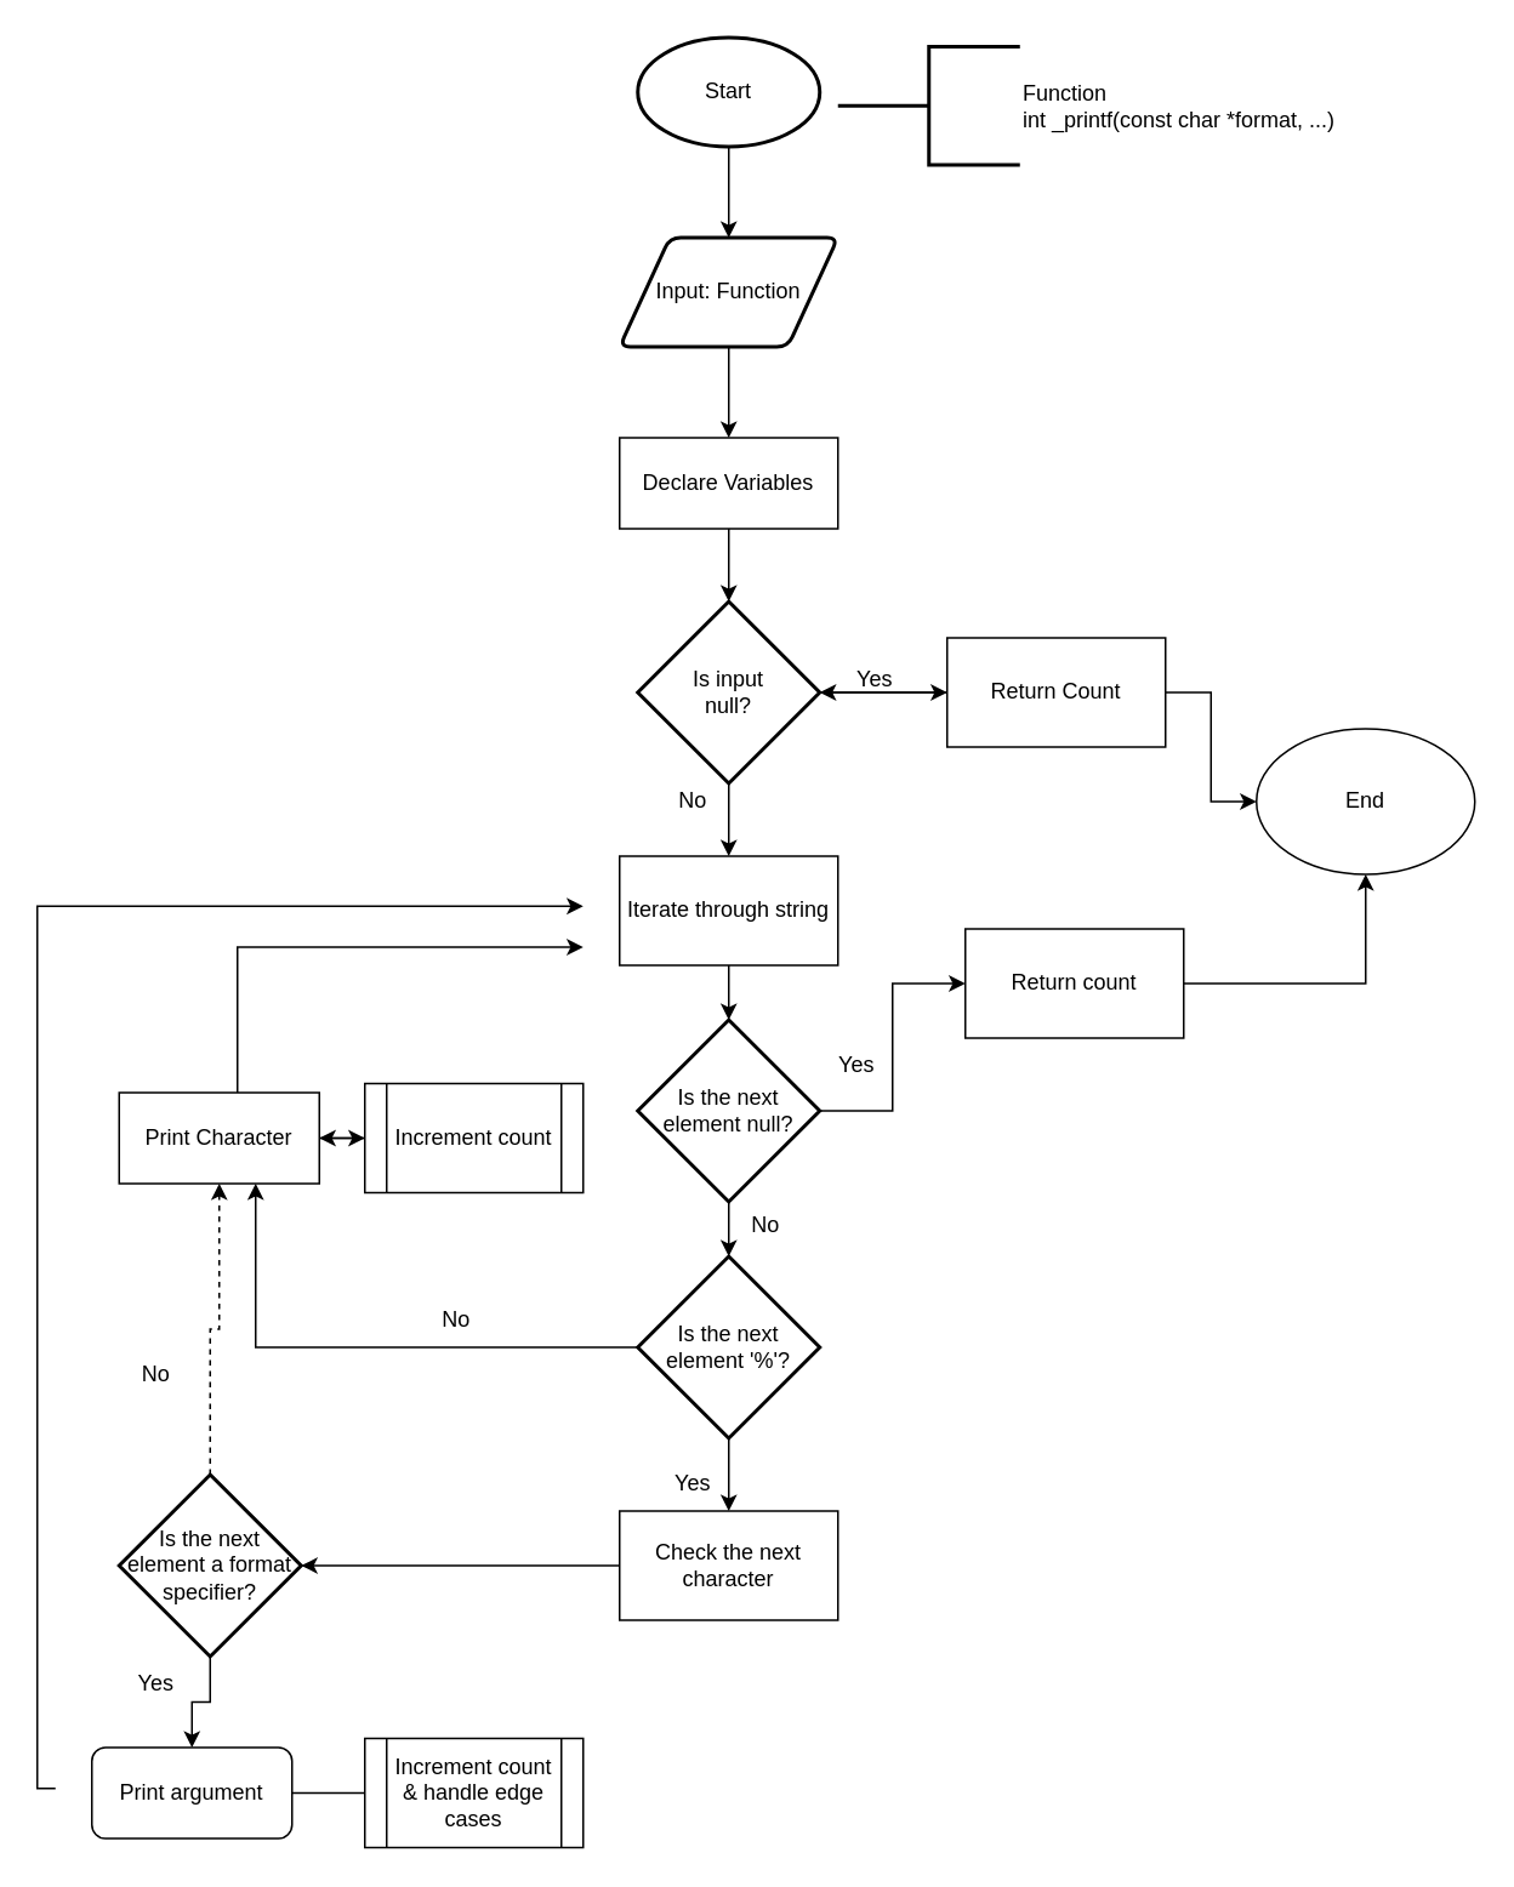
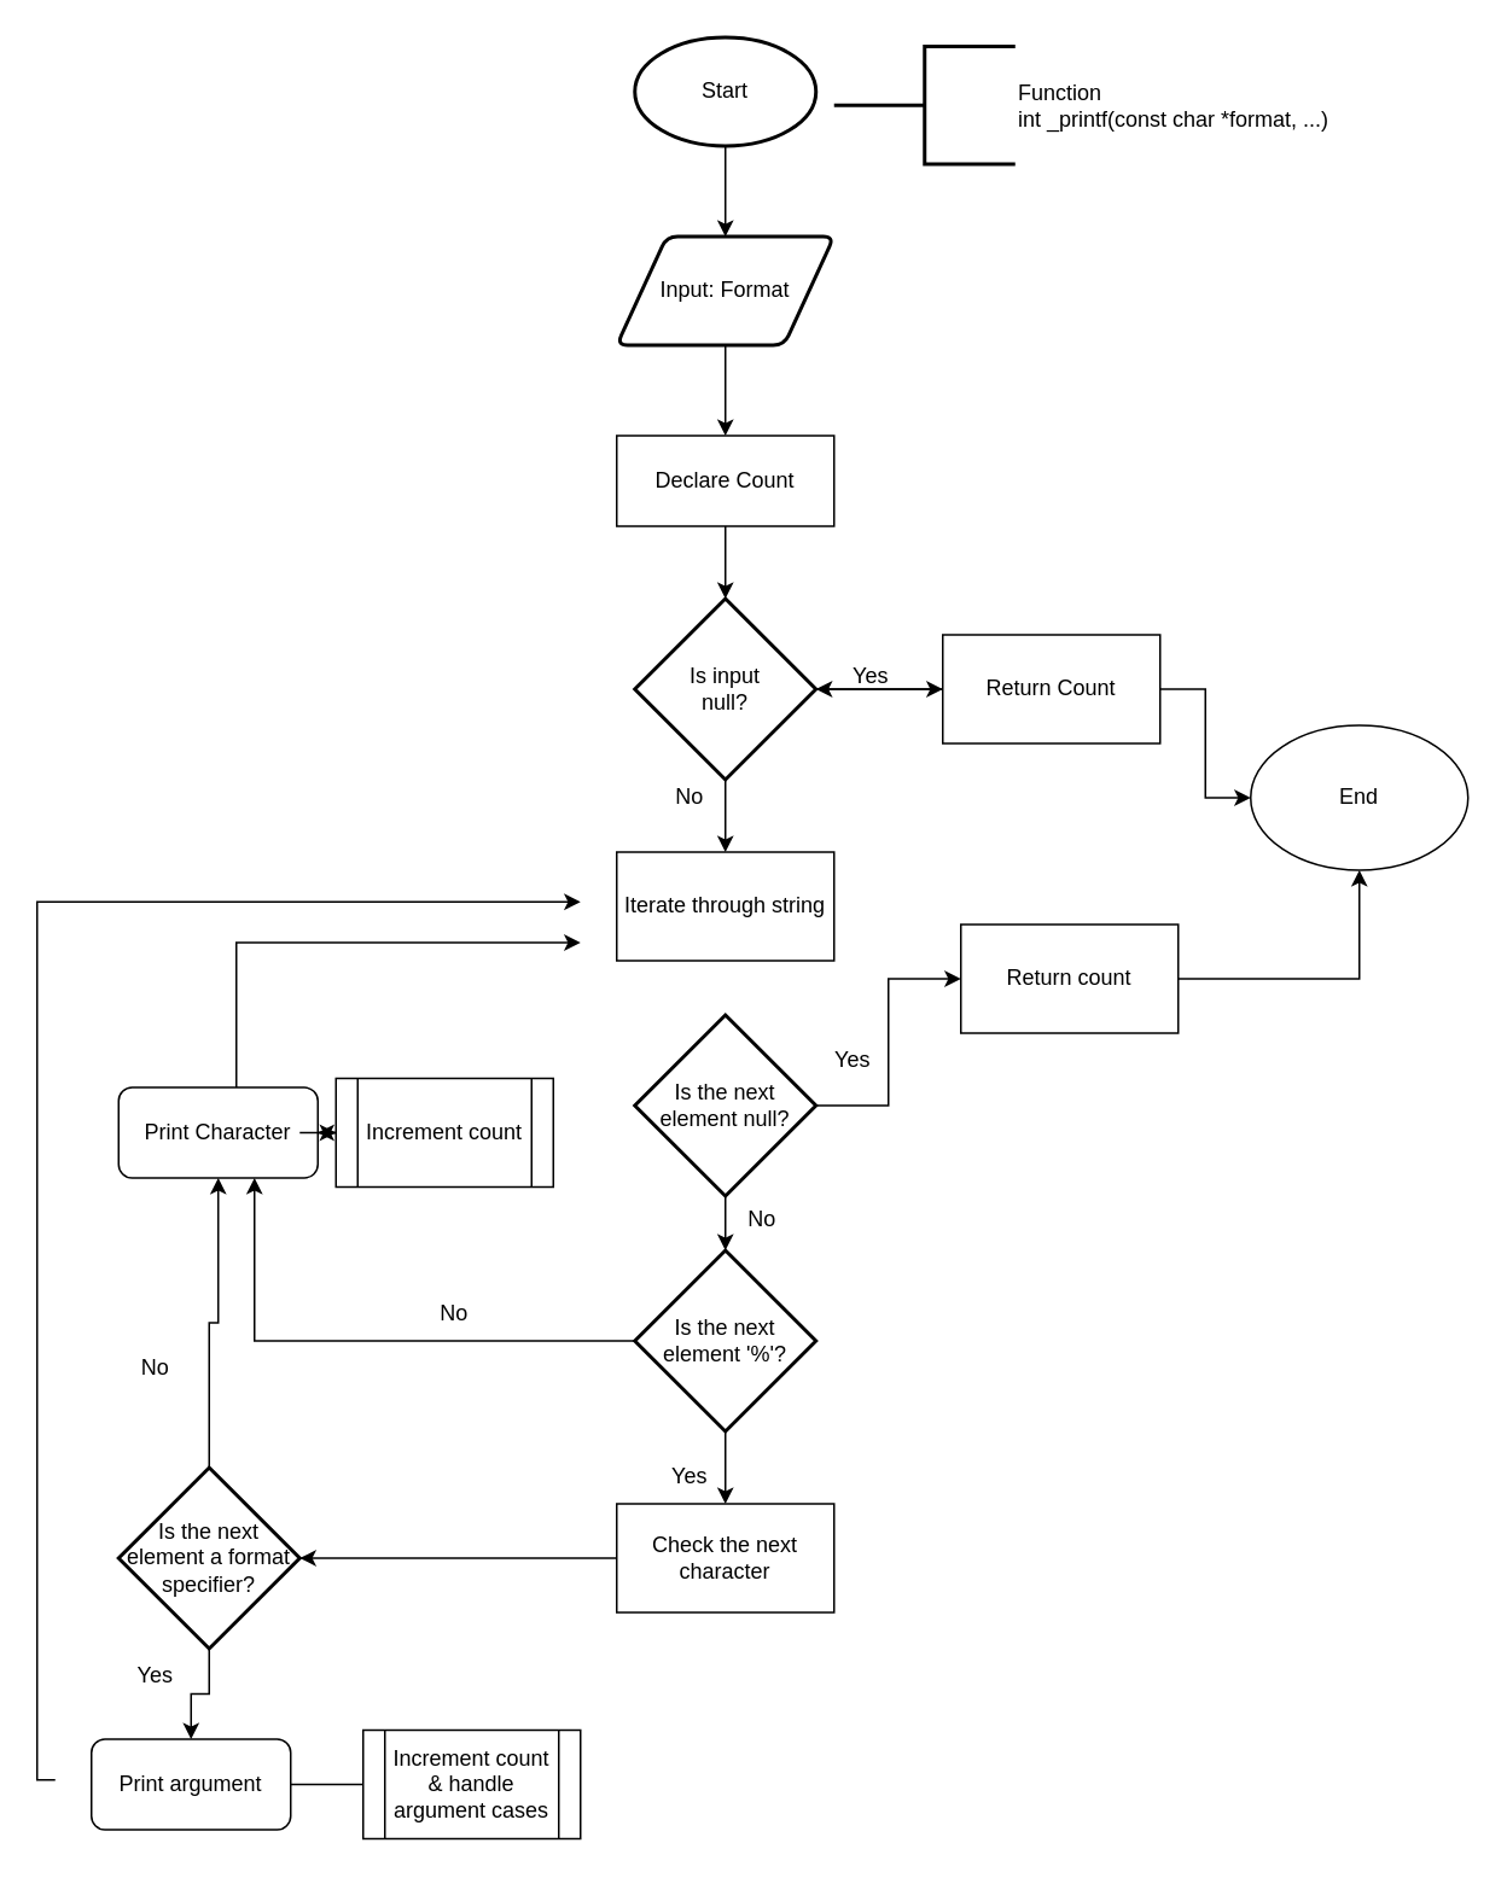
  <mxCell id="0" />
  <mxCell id="1" parent="0" />
  <mxCell id="2" value="" style="edgeStyle=orthogonalEdgeStyle;rounded=0;orthogonalLoop=1;jettySize=auto;html=1;" edge="1" parent="1" source="3" target="6"><mxGeometry relative="1" as="geometry" /></mxCell>
  <mxCell id="3" value="Start" style="strokeWidth=2;html=1;shape=mxgraph.flowchart.start_1;whiteSpace=wrap;" vertex="1" parent="1"><mxGeometry x="350" y="20" width="100" height="60" as="geometry" /></mxCell>
  <mxCell id="4" value="Function&lt;br&gt;int&amp;nbsp;_printf(const char *format, ...)" style="strokeWidth=2;html=1;shape=mxgraph.flowchart.annotation_2;align=left;labelPosition=right;pointerEvents=1;direction=east;" vertex="1" parent="1"><mxGeometry x="460" y="25" width="100" height="65" as="geometry" /></mxCell>
  <mxCell id="5" value="" style="edgeStyle=orthogonalEdgeStyle;rounded=0;orthogonalLoop=1;jettySize=auto;html=1;" edge="1" parent="1" source="6" target="8"><mxGeometry relative="1" as="geometry" /></mxCell>
- <mxCell id="6" value="Input: Function" style="shape=parallelogram;html=1;strokeWidth=2;perimeter=parallelogramPerimeter;whiteSpace=wrap;rounded=1;arcSize=12;size=0.23;" vertex="1" parent="1"><mxGeometry x="340" y="130" width="120" height="60" as="geometry" /></mxCell>
+ <mxCell id="6" value="Input: Format" style="shape=parallelogram;html=1;strokeWidth=2;perimeter=parallelogramPerimeter;whiteSpace=wrap;rounded=1;arcSize=12;size=0.23;" vertex="1" parent="1"><mxGeometry x="340" y="130" width="120" height="60" as="geometry" /></mxCell>
  <mxCell id="7" value="" style="edgeStyle=orthogonalEdgeStyle;rounded=0;orthogonalLoop=1;jettySize=auto;html=1;" edge="1" parent="1" source="8" target="11"><mxGeometry relative="1" as="geometry" /></mxCell>
- <mxCell id="8" value="Declare Variables" style="rounded=0;whiteSpace=wrap;html=1;" vertex="1" parent="1"><mxGeometry x="340" y="240" width="120" height="50" as="geometry" /></mxCell>
+ <mxCell id="8" value="Declare Count" style="rounded=0;whiteSpace=wrap;html=1;" vertex="1" parent="1"><mxGeometry x="340" y="240" width="120" height="50" as="geometry" /></mxCell>
  <mxCell id="9" value="" style="edgeStyle=orthogonalEdgeStyle;rounded=0;orthogonalLoop=1;jettySize=auto;html=1;" edge="1" parent="1" source="11" target="14"><mxGeometry relative="1" as="geometry" /></mxCell>
  <mxCell id="10" value="" style="edgeStyle=orthogonalEdgeStyle;rounded=0;orthogonalLoop=1;jettySize=auto;html=1;" edge="1" parent="1" source="11" target="18"><mxGeometry relative="1" as="geometry" /></mxCell>
  <mxCell id="11" value="Is input &lt;br&gt;null?" style="strokeWidth=2;html=1;shape=mxgraph.flowchart.decision;whiteSpace=wrap;" vertex="1" parent="1"><mxGeometry x="350" y="330" width="100" height="100" as="geometry" /></mxCell>
  <mxCell id="12" value="" style="edgeStyle=orthogonalEdgeStyle;rounded=0;orthogonalLoop=1;jettySize=auto;html=1;" edge="1" parent="1" source="14" target="11"><mxGeometry relative="1" as="geometry" /></mxCell>
  <mxCell id="13" value="" style="edgeStyle=orthogonalEdgeStyle;rounded=0;orthogonalLoop=1;jettySize=auto;html=1;" edge="1" parent="1" source="14" target="16"><mxGeometry relative="1" as="geometry" /></mxCell>
  <mxCell id="14" value="Return Count" style="rounded=0;whiteSpace=wrap;html=1;" vertex="1" parent="1"><mxGeometry x="520" y="350" width="120" height="60" as="geometry" /></mxCell>
  <mxCell id="15" value="Yes" style="text;html=1;align=center;verticalAlign=middle;resizable=0;points=[];autosize=1;strokeColor=none;fillColor=none;" vertex="1" parent="1"><mxGeometry x="460" y="358" width="40" height="30" as="geometry" /></mxCell>
  <mxCell id="16" value="End" style="ellipse;whiteSpace=wrap;html=1;" vertex="1" parent="1"><mxGeometry x="690" y="400" width="120" height="80" as="geometry" /></mxCell>
- <mxCell id="17" value="" style="edgeStyle=orthogonalEdgeStyle;rounded=0;orthogonalLoop=1;jettySize=auto;html=1;" edge="1" parent="1" source="18" target="22"><mxGeometry relative="1" as="geometry" /></mxCell>
  <mxCell id="18" value="Iterate through string" style="rounded=0;whiteSpace=wrap;html=1;" vertex="1" parent="1"><mxGeometry x="340" y="470" width="120" height="60" as="geometry" /></mxCell>
  <mxCell id="19" value="No" style="text;html=1;align=center;verticalAlign=middle;resizable=0;points=[];autosize=1;strokeColor=none;fillColor=none;" vertex="1" parent="1"><mxGeometry x="360" y="425" width="40" height="30" as="geometry" /></mxCell>
  <mxCell id="20" value="" style="edgeStyle=orthogonalEdgeStyle;rounded=0;orthogonalLoop=1;jettySize=auto;html=1;" edge="1" parent="1" source="22" target="24"><mxGeometry relative="1" as="geometry" /></mxCell>
  <mxCell id="21" value="" style="edgeStyle=orthogonalEdgeStyle;rounded=0;orthogonalLoop=1;jettySize=auto;html=1;" edge="1" parent="1" source="22" target="28"><mxGeometry relative="1" as="geometry" /></mxCell>
  <mxCell id="22" value="Is the next element null?" style="strokeWidth=2;html=1;shape=mxgraph.flowchart.decision;whiteSpace=wrap;" vertex="1" parent="1"><mxGeometry x="350" y="560" width="100" height="100" as="geometry" /></mxCell>
  <mxCell id="23" value="" style="edgeStyle=orthogonalEdgeStyle;rounded=0;orthogonalLoop=1;jettySize=auto;html=1;" edge="1" parent="1" source="24" target="16"><mxGeometry relative="1" as="geometry" /></mxCell>
  <mxCell id="24" value="Return count" style="rounded=0;whiteSpace=wrap;html=1;" vertex="1" parent="1"><mxGeometry x="530" y="510" width="120" height="60" as="geometry" /></mxCell>
  <mxCell id="25" value="Yes" style="text;html=1;align=center;verticalAlign=middle;resizable=0;points=[];autosize=1;strokeColor=none;fillColor=none;" vertex="1" parent="1"><mxGeometry x="450" y="570" width="40" height="30" as="geometry" /></mxCell>
  <mxCell id="26" value="" style="edgeStyle=orthogonalEdgeStyle;rounded=0;orthogonalLoop=1;jettySize=auto;html=1;" edge="1" parent="1" source="28" target="30"><mxGeometry relative="1" as="geometry" /></mxCell>
  <mxCell id="27" value="" style="edgeStyle=orthogonalEdgeStyle;rounded=0;orthogonalLoop=1;jettySize=auto;html=1;exitX=0;exitY=0.5;exitDx=0;exitDy=0;exitPerimeter=0;" edge="1" parent="1" source="28" target="34"><mxGeometry relative="1" as="geometry"><Array as="points"><mxPoint x="140" y="740" /></Array></mxGeometry></mxCell>
  <mxCell id="28" value="Is the next element '%'?" style="strokeWidth=2;html=1;shape=mxgraph.flowchart.decision;whiteSpace=wrap;" vertex="1" parent="1"><mxGeometry x="350" y="690" width="100" height="100" as="geometry" /></mxCell>
  <mxCell id="29" value="" style="edgeStyle=orthogonalEdgeStyle;rounded=0;orthogonalLoop=1;jettySize=auto;html=1;" edge="1" parent="1" source="30" target="37"><mxGeometry relative="1" as="geometry" /></mxCell>
  <mxCell id="30" value="Check the next character" style="rounded=0;whiteSpace=wrap;html=1;" vertex="1" parent="1"><mxGeometry x="340" y="830" width="120" height="60" as="geometry" /></mxCell>
  <mxCell id="31" value="Yes" style="text;html=1;align=center;verticalAlign=middle;resizable=0;points=[];autosize=1;strokeColor=none;fillColor=none;" vertex="1" parent="1"><mxGeometry x="360" y="800" width="40" height="30" as="geometry" /></mxCell>
  <mxCell id="32" value="" style="edgeStyle=orthogonalEdgeStyle;rounded=0;orthogonalLoop=1;jettySize=auto;html=1;" edge="1" parent="1" source="34" target="45"><mxGeometry relative="1" as="geometry" /></mxCell>
  <mxCell id="33" value="" style="edgeStyle=orthogonalEdgeStyle;rounded=0;orthogonalLoop=1;jettySize=auto;html=1;" edge="1" parent="1" source="34"><mxGeometry relative="1" as="geometry"><mxPoint x="320" y="520" as="targetPoint" /><Array as="points"><mxPoint x="130" y="520" /></Array></mxGeometry></mxCell>
- <mxCell id="34" value="Print Character" style="rounded=0;whiteSpace=wrap;html=1;" vertex="1" parent="1"><mxGeometry x="65" y="600" width="110" height="50" as="geometry" /></mxCell>
+ <mxCell id="34" value="Print Character" style="whiteSpace=wrap;html=1;rounded=1;" vertex="1" parent="1"><mxGeometry x="65" y="600" width="110" height="50" as="geometry" /></mxCell>
  <mxCell id="35" value="" style="edgeStyle=orthogonalEdgeStyle;rounded=0;orthogonalLoop=1;jettySize=auto;html=1;" edge="1" parent="1" source="37" target="40"><mxGeometry relative="1" as="geometry" /></mxCell>
- <mxCell id="36" value="" style="edgeStyle=orthogonalEdgeStyle;rounded=0;orthogonalLoop=1;jettySize=auto;html=1;dashed=1;" edge="1" parent="1" source="37" target="34"><mxGeometry relative="1" as="geometry" /></mxCell>
+ <mxCell id="36" value="" style="edgeStyle=orthogonalEdgeStyle;rounded=0;orthogonalLoop=1;jettySize=auto;html=1;" edge="1" parent="1" source="37" target="34"><mxGeometry relative="1" as="geometry" /></mxCell>
  <mxCell id="37" value="Is the next element a format specifier?" style="strokeWidth=2;html=1;shape=mxgraph.flowchart.decision;whiteSpace=wrap;" vertex="1" parent="1"><mxGeometry x="65" y="810" width="100" height="100" as="geometry" /></mxCell>
  <mxCell id="38" value="" style="edgeStyle=orthogonalEdgeStyle;rounded=0;orthogonalLoop=1;jettySize=auto;html=1;" edge="1" parent="1" source="40"><mxGeometry relative="1" as="geometry"><mxPoint x="210" y="985" as="targetPoint" /></mxGeometry></mxCell>
  <mxCell id="39" value="" style="edgeStyle=orthogonalEdgeStyle;rounded=0;orthogonalLoop=1;jettySize=auto;html=1;" edge="1" parent="1"><mxGeometry relative="1" as="geometry"><mxPoint x="30" y="982.5" as="sourcePoint" /><mxPoint x="320" y="497.5" as="targetPoint" /><Array as="points"><mxPoint x="20" y="983" /><mxPoint x="20" y="498" /></Array></mxGeometry></mxCell>
  <mxCell id="40" value="Print argument" style="whiteSpace=wrap;html=1;rounded=1;" vertex="1" parent="1"><mxGeometry x="50" y="960" width="110" height="50" as="geometry" /></mxCell>
  <mxCell id="41" value="Yes" style="text;html=1;align=center;verticalAlign=middle;resizable=0;points=[];autosize=1;strokeColor=none;fillColor=none;" vertex="1" parent="1"><mxGeometry x="65" y="910" width="40" height="30" as="geometry" /></mxCell>
  <mxCell id="42" value="No" style="text;html=1;align=center;verticalAlign=middle;resizable=0;points=[];autosize=1;strokeColor=none;fillColor=none;" vertex="1" parent="1"><mxGeometry x="65" y="740" width="40" height="30" as="geometry" /></mxCell>
- <mxCell id="43" value="Increment count &amp;amp; handle edge cases" style="shape=process;whiteSpace=wrap;html=1;backgroundOutline=1;" vertex="1" parent="1"><mxGeometry x="200" y="955" width="120" height="60" as="geometry" /></mxCell>
+ <mxCell id="43" value="Increment count &amp;amp; handle argument cases" style="shape=process;whiteSpace=wrap;html=1;backgroundOutline=1;" vertex="1" parent="1"><mxGeometry x="200" y="955" width="120" height="60" as="geometry" /></mxCell>
  <mxCell id="44" value="" style="edgeStyle=orthogonalEdgeStyle;rounded=0;orthogonalLoop=1;jettySize=auto;html=1;" edge="1" parent="1" source="45" target="34"><mxGeometry relative="1" as="geometry" /></mxCell>
- <mxCell id="45" value="Increment count" style="shape=process;whiteSpace=wrap;html=1;backgroundOutline=1;" vertex="1" parent="1"><mxGeometry x="200" y="595" width="120" height="60" as="geometry" /></mxCell>
+ <mxCell id="45" value="Increment count" style="shape=process;whiteSpace=wrap;html=1;backgroundOutline=1;" vertex="1" parent="1"><mxGeometry x="185" y="595" width="120" height="60" as="geometry" /></mxCell>
  <mxCell id="46" value="No" style="text;html=1;align=center;verticalAlign=middle;resizable=0;points=[];autosize=1;strokeColor=none;fillColor=none;" vertex="1" parent="1"><mxGeometry x="230" y="710" width="40" height="30" as="geometry" /></mxCell>
  <mxCell id="47" value="No" style="text;html=1;align=center;verticalAlign=middle;resizable=0;points=[];autosize=1;strokeColor=none;fillColor=none;" vertex="1" parent="1"><mxGeometry x="400" y="658" width="40" height="30" as="geometry" /></mxCell>
